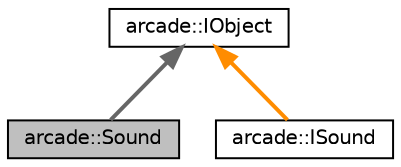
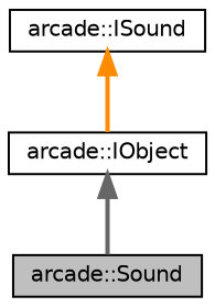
  digraph {
    node [color=black fillcolor=white fontname=Helvetica fontsize=10 shape=record style=filled]
    edge [dir=back fontname=Helvetica fontsize=10 labelfontname=Helvetica labelfontsize=10 style=bold]
    n1 [fillcolor=grey75 fontcolor=black height=0.2 label="arcade::Sound" width=0.4]
    n2 [height=0.2 label="arcade::ISound" width=0.4]
    n3 [height=0.2 label="arcade::IObject" width=0.4]
    n3 -> n1 [color=gray40]
-   n3 -> n2 [color=darkorange]
+   n2 -> n3 [color=darkorange]
  }
